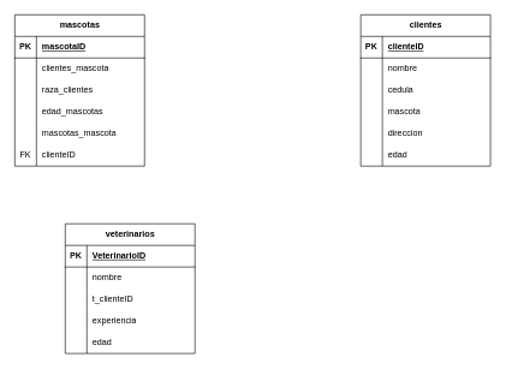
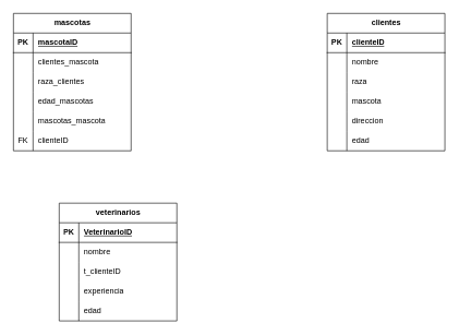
  <mxCell id="0" />
  <mxCell id="1" parent="0" />
  <mxCell id="2" value="mascotas" style="shape=table;startSize=30;container=1;collapsible=1;childLayout=tableLayout;fixedRows=1;rowLines=0;fontStyle=1;align=center;resizeLast=1;html=1;" vertex="1" parent="1"><mxGeometry x="20" y="20" width="180" height="210" as="geometry" /></mxCell>
  <mxCell id="3" value="" style="shape=tableRow;horizontal=0;startSize=0;swimlaneHead=0;swimlaneBody=0;fillColor=none;collapsible=0;dropTarget=0;points=[[0,0.5],[1,0.5]];portConstraint=eastwest;top=0;left=0;right=0;bottom=1;" vertex="1" parent="2"><mxGeometry y="30" width="180" height="30" as="geometry" /></mxCell>
  <mxCell id="4" value="PK" style="shape=partialRectangle;connectable=0;fillColor=none;top=0;left=0;bottom=0;right=0;fontStyle=1;overflow=hidden;whiteSpace=wrap;html=1;" vertex="1" parent="3"><mxGeometry width="30" height="30" as="geometry"><mxRectangle width="30" height="30" as="alternateBounds" /></mxGeometry></mxCell>
  <mxCell id="5" value="mascotaID" style="shape=partialRectangle;connectable=0;fillColor=none;top=0;left=0;bottom=0;right=0;align=left;spacingLeft=6;fontStyle=5;overflow=hidden;whiteSpace=wrap;html=1;" vertex="1" parent="3"><mxGeometry x="30" width="150" height="30" as="geometry"><mxRectangle width="150" height="30" as="alternateBounds" /></mxGeometry></mxCell>
  <mxCell id="6" value="" style="shape=tableRow;horizontal=0;startSize=0;swimlaneHead=0;swimlaneBody=0;fillColor=none;collapsible=0;dropTarget=0;points=[[0,0.5],[1,0.5]];portConstraint=eastwest;top=0;left=0;right=0;bottom=0;" vertex="1" parent="2"><mxGeometry y="60" width="180" height="30" as="geometry" /></mxCell>
  <mxCell id="7" value="" style="shape=partialRectangle;connectable=0;fillColor=none;top=0;left=0;bottom=0;right=0;editable=1;overflow=hidden;whiteSpace=wrap;html=1;" vertex="1" parent="6"><mxGeometry width="30" height="30" as="geometry"><mxRectangle width="30" height="30" as="alternateBounds" /></mxGeometry></mxCell>
  <mxCell id="8" value="clientes_mascota" style="shape=partialRectangle;connectable=0;fillColor=none;top=0;left=0;bottom=0;right=0;align=left;spacingLeft=6;overflow=hidden;whiteSpace=wrap;html=1;" vertex="1" parent="6"><mxGeometry x="30" width="150" height="30" as="geometry"><mxRectangle width="150" height="30" as="alternateBounds" /></mxGeometry></mxCell>
  <mxCell id="9" value="" style="shape=tableRow;horizontal=0;startSize=0;swimlaneHead=0;swimlaneBody=0;fillColor=none;collapsible=0;dropTarget=0;points=[[0,0.5],[1,0.5]];portConstraint=eastwest;top=0;left=0;right=0;bottom=0;" vertex="1" parent="2"><mxGeometry y="90" width="180" height="30" as="geometry" /></mxCell>
  <mxCell id="10" value="" style="shape=partialRectangle;connectable=0;fillColor=none;top=0;left=0;bottom=0;right=0;editable=1;overflow=hidden;whiteSpace=wrap;html=1;" vertex="1" parent="9"><mxGeometry width="30" height="30" as="geometry"><mxRectangle width="30" height="30" as="alternateBounds" /></mxGeometry></mxCell>
  <mxCell id="11" value="raza_clientes" style="shape=partialRectangle;connectable=0;fillColor=none;top=0;left=0;bottom=0;right=0;align=left;spacingLeft=6;overflow=hidden;whiteSpace=wrap;html=1;" vertex="1" parent="9"><mxGeometry x="30" width="150" height="30" as="geometry"><mxRectangle width="150" height="30" as="alternateBounds" /></mxGeometry></mxCell>
  <mxCell id="12" value="" style="shape=tableRow;horizontal=0;startSize=0;swimlaneHead=0;swimlaneBody=0;fillColor=none;collapsible=0;dropTarget=0;points=[[0,0.5],[1,0.5]];portConstraint=eastwest;top=0;left=0;right=0;bottom=0;" vertex="1" parent="2"><mxGeometry y="120" width="180" height="30" as="geometry" /></mxCell>
  <mxCell id="13" value="" style="shape=partialRectangle;connectable=0;fillColor=none;top=0;left=0;bottom=0;right=0;editable=1;overflow=hidden;whiteSpace=wrap;html=1;" vertex="1" parent="12"><mxGeometry width="30" height="30" as="geometry"><mxRectangle width="30" height="30" as="alternateBounds" /></mxGeometry></mxCell>
  <mxCell id="14" value="edad_mascotas" style="shape=partialRectangle;connectable=0;fillColor=none;top=0;left=0;bottom=0;right=0;align=left;spacingLeft=6;overflow=hidden;whiteSpace=wrap;html=1;" vertex="1" parent="12"><mxGeometry x="30" width="150" height="30" as="geometry"><mxRectangle width="150" height="30" as="alternateBounds" /></mxGeometry></mxCell>
  <mxCell id="15" style="shape=tableRow;horizontal=0;startSize=0;swimlaneHead=0;swimlaneBody=0;fillColor=none;collapsible=0;dropTarget=0;points=[[0,0.5],[1,0.5]];portConstraint=eastwest;top=0;left=0;right=0;bottom=0;" vertex="1" parent="2"><mxGeometry y="150" width="180" height="30" as="geometry" /></mxCell>
  <mxCell id="16" style="shape=partialRectangle;connectable=0;fillColor=none;top=0;left=0;bottom=0;right=0;editable=1;overflow=hidden;whiteSpace=wrap;html=1;" vertex="1" parent="15"><mxGeometry width="30" height="30" as="geometry"><mxRectangle width="30" height="30" as="alternateBounds" /></mxGeometry></mxCell>
  <mxCell id="17" value="mascotas_mascota" style="shape=partialRectangle;connectable=0;fillColor=none;top=0;left=0;bottom=0;right=0;align=left;spacingLeft=6;overflow=hidden;whiteSpace=wrap;html=1;" vertex="1" parent="15"><mxGeometry x="30" width="150" height="30" as="geometry"><mxRectangle width="150" height="30" as="alternateBounds" /></mxGeometry></mxCell>
  <mxCell id="18" style="shape=tableRow;horizontal=0;startSize=0;swimlaneHead=0;swimlaneBody=0;fillColor=none;collapsible=0;dropTarget=0;points=[[0,0.5],[1,0.5]];portConstraint=eastwest;top=0;left=0;right=0;bottom=0;" vertex="1" parent="2"><mxGeometry y="180" width="180" height="30" as="geometry" /></mxCell>
  <mxCell id="19" value="FK" style="shape=partialRectangle;connectable=0;fillColor=none;top=0;left=0;bottom=0;right=0;editable=1;overflow=hidden;whiteSpace=wrap;html=1;" vertex="1" parent="18"><mxGeometry width="30" height="30" as="geometry"><mxRectangle width="30" height="30" as="alternateBounds" /></mxGeometry></mxCell>
  <mxCell id="20" value="clienteID" style="shape=partialRectangle;connectable=0;fillColor=none;top=0;left=0;bottom=0;right=0;align=left;spacingLeft=6;overflow=hidden;whiteSpace=wrap;html=1;" vertex="1" parent="18"><mxGeometry x="30" width="150" height="30" as="geometry"><mxRectangle width="150" height="30" as="alternateBounds" /></mxGeometry></mxCell>
  <mxCell id="21" value="clientes" style="shape=table;startSize=30;container=1;collapsible=1;childLayout=tableLayout;fixedRows=1;rowLines=0;fontStyle=1;align=center;resizeLast=1;html=1;" vertex="1" parent="1"><mxGeometry x="500" y="20" width="180" height="210" as="geometry" /></mxCell>
  <mxCell id="22" value="" style="shape=tableRow;horizontal=0;startSize=0;swimlaneHead=0;swimlaneBody=0;fillColor=none;collapsible=0;dropTarget=0;points=[[0,0.5],[1,0.5]];portConstraint=eastwest;top=0;left=0;right=0;bottom=1;" vertex="1" parent="21"><mxGeometry y="30" width="180" height="30" as="geometry" /></mxCell>
  <mxCell id="23" value="PK" style="shape=partialRectangle;connectable=0;fillColor=none;top=0;left=0;bottom=0;right=0;fontStyle=1;overflow=hidden;whiteSpace=wrap;html=1;" vertex="1" parent="22"><mxGeometry width="30" height="30" as="geometry"><mxRectangle width="30" height="30" as="alternateBounds" /></mxGeometry></mxCell>
  <mxCell id="24" value="clienteID" style="shape=partialRectangle;connectable=0;fillColor=none;top=0;left=0;bottom=0;right=0;align=left;spacingLeft=6;fontStyle=5;overflow=hidden;whiteSpace=wrap;html=1;" vertex="1" parent="22"><mxGeometry x="30" width="150" height="30" as="geometry"><mxRectangle width="150" height="30" as="alternateBounds" /></mxGeometry></mxCell>
  <mxCell id="25" value="" style="shape=tableRow;horizontal=0;startSize=0;swimlaneHead=0;swimlaneBody=0;fillColor=none;collapsible=0;dropTarget=0;points=[[0,0.5],[1,0.5]];portConstraint=eastwest;top=0;left=0;right=0;bottom=0;" vertex="1" parent="21"><mxGeometry y="60" width="180" height="30" as="geometry" /></mxCell>
  <mxCell id="26" value="" style="shape=partialRectangle;connectable=0;fillColor=none;top=0;left=0;bottom=0;right=0;editable=1;overflow=hidden;whiteSpace=wrap;html=1;" vertex="1" parent="25"><mxGeometry width="30" height="30" as="geometry"><mxRectangle width="30" height="30" as="alternateBounds" /></mxGeometry></mxCell>
  <mxCell id="27" value="nombre" style="shape=partialRectangle;connectable=0;fillColor=none;top=0;left=0;bottom=0;right=0;align=left;spacingLeft=6;overflow=hidden;whiteSpace=wrap;html=1;" vertex="1" parent="25"><mxGeometry x="30" width="150" height="30" as="geometry"><mxRectangle width="150" height="30" as="alternateBounds" /></mxGeometry></mxCell>
  <mxCell id="28" value="" style="shape=tableRow;horizontal=0;startSize=0;swimlaneHead=0;swimlaneBody=0;fillColor=none;collapsible=0;dropTarget=0;points=[[0,0.5],[1,0.5]];portConstraint=eastwest;top=0;left=0;right=0;bottom=0;" vertex="1" parent="21"><mxGeometry y="90" width="180" height="30" as="geometry" /></mxCell>
  <mxCell id="29" value="" style="shape=partialRectangle;connectable=0;fillColor=none;top=0;left=0;bottom=0;right=0;editable=1;overflow=hidden;whiteSpace=wrap;html=1;" vertex="1" parent="28"><mxGeometry width="30" height="30" as="geometry"><mxRectangle width="30" height="30" as="alternateBounds" /></mxGeometry></mxCell>
- <mxCell id="30" value="cedula" style="shape=partialRectangle;connectable=0;fillColor=none;top=0;left=0;bottom=0;right=0;align=left;spacingLeft=6;overflow=hidden;whiteSpace=wrap;html=1;" vertex="1" parent="28"><mxGeometry x="30" width="150" height="30" as="geometry"><mxRectangle width="150" height="30" as="alternateBounds" /></mxGeometry></mxCell>
+ <mxCell id="30" value="raza" style="shape=partialRectangle;connectable=0;fillColor=none;top=0;left=0;bottom=0;right=0;align=left;spacingLeft=6;overflow=hidden;whiteSpace=wrap;html=1;" vertex="1" parent="28"><mxGeometry x="30" width="150" height="30" as="geometry"><mxRectangle width="150" height="30" as="alternateBounds" /></mxGeometry></mxCell>
  <mxCell id="31" value="" style="shape=tableRow;horizontal=0;startSize=0;swimlaneHead=0;swimlaneBody=0;fillColor=none;collapsible=0;dropTarget=0;points=[[0,0.5],[1,0.5]];portConstraint=eastwest;top=0;left=0;right=0;bottom=0;" vertex="1" parent="21"><mxGeometry y="120" width="180" height="30" as="geometry" /></mxCell>
  <mxCell id="32" value="" style="shape=partialRectangle;connectable=0;fillColor=none;top=0;left=0;bottom=0;right=0;editable=1;overflow=hidden;whiteSpace=wrap;html=1;" vertex="1" parent="31"><mxGeometry width="30" height="30" as="geometry"><mxRectangle width="30" height="30" as="alternateBounds" /></mxGeometry></mxCell>
  <mxCell id="33" value="mascota" style="shape=partialRectangle;connectable=0;fillColor=none;top=0;left=0;bottom=0;right=0;align=left;spacingLeft=6;overflow=hidden;whiteSpace=wrap;html=1;" vertex="1" parent="31"><mxGeometry x="30" width="150" height="30" as="geometry"><mxRectangle width="150" height="30" as="alternateBounds" /></mxGeometry></mxCell>
  <mxCell id="34" style="shape=tableRow;horizontal=0;startSize=0;swimlaneHead=0;swimlaneBody=0;fillColor=none;collapsible=0;dropTarget=0;points=[[0,0.5],[1,0.5]];portConstraint=eastwest;top=0;left=0;right=0;bottom=0;" vertex="1" parent="21"><mxGeometry y="150" width="180" height="30" as="geometry" /></mxCell>
  <mxCell id="35" style="shape=partialRectangle;connectable=0;fillColor=none;top=0;left=0;bottom=0;right=0;editable=1;overflow=hidden;whiteSpace=wrap;html=1;" vertex="1" parent="34"><mxGeometry width="30" height="30" as="geometry"><mxRectangle width="30" height="30" as="alternateBounds" /></mxGeometry></mxCell>
  <mxCell id="36" value="direccion" style="shape=partialRectangle;connectable=0;fillColor=none;top=0;left=0;bottom=0;right=0;align=left;spacingLeft=6;overflow=hidden;whiteSpace=wrap;html=1;" vertex="1" parent="34"><mxGeometry x="30" width="150" height="30" as="geometry"><mxRectangle width="150" height="30" as="alternateBounds" /></mxGeometry></mxCell>
  <mxCell id="37" style="shape=tableRow;horizontal=0;startSize=0;swimlaneHead=0;swimlaneBody=0;fillColor=none;collapsible=0;dropTarget=0;points=[[0,0.5],[1,0.5]];portConstraint=eastwest;top=0;left=0;right=0;bottom=0;" vertex="1" parent="21"><mxGeometry y="180" width="180" height="30" as="geometry" /></mxCell>
  <mxCell id="38" style="shape=partialRectangle;connectable=0;fillColor=none;top=0;left=0;bottom=0;right=0;editable=1;overflow=hidden;whiteSpace=wrap;html=1;" vertex="1" parent="37"><mxGeometry width="30" height="30" as="geometry"><mxRectangle width="30" height="30" as="alternateBounds" /></mxGeometry></mxCell>
  <mxCell id="39" value="edad" style="shape=partialRectangle;connectable=0;fillColor=none;top=0;left=0;bottom=0;right=0;align=left;spacingLeft=6;overflow=hidden;whiteSpace=wrap;html=1;" vertex="1" parent="37"><mxGeometry x="30" width="150" height="30" as="geometry"><mxRectangle width="150" height="30" as="alternateBounds" /></mxGeometry></mxCell>
  <mxCell id="40" value="veterinarios" style="shape=table;startSize=30;container=1;collapsible=1;childLayout=tableLayout;fixedRows=1;rowLines=0;fontStyle=1;align=center;resizeLast=1;html=1;" vertex="1" parent="1"><mxGeometry x="90" y="310" width="180" height="180" as="geometry" /></mxCell>
  <mxCell id="41" value="" style="shape=tableRow;horizontal=0;startSize=0;swimlaneHead=0;swimlaneBody=0;fillColor=none;collapsible=0;dropTarget=0;points=[[0,0.5],[1,0.5]];portConstraint=eastwest;top=0;left=0;right=0;bottom=1;" vertex="1" parent="40"><mxGeometry y="30" width="180" height="30" as="geometry" /></mxCell>
  <mxCell id="42" value="PK" style="shape=partialRectangle;connectable=0;fillColor=none;top=0;left=0;bottom=0;right=0;fontStyle=1;overflow=hidden;whiteSpace=wrap;html=1;" vertex="1" parent="41"><mxGeometry width="30" height="30" as="geometry"><mxRectangle width="30" height="30" as="alternateBounds" /></mxGeometry></mxCell>
  <mxCell id="43" value="VeterinarioID" style="shape=partialRectangle;connectable=0;fillColor=none;top=0;left=0;bottom=0;right=0;align=left;spacingLeft=6;fontStyle=5;overflow=hidden;whiteSpace=wrap;html=1;" vertex="1" parent="41"><mxGeometry x="30" width="150" height="30" as="geometry"><mxRectangle width="150" height="30" as="alternateBounds" /></mxGeometry></mxCell>
  <mxCell id="44" value="" style="shape=tableRow;horizontal=0;startSize=0;swimlaneHead=0;swimlaneBody=0;fillColor=none;collapsible=0;dropTarget=0;points=[[0,0.5],[1,0.5]];portConstraint=eastwest;top=0;left=0;right=0;bottom=0;" vertex="1" parent="40"><mxGeometry y="60" width="180" height="30" as="geometry" /></mxCell>
  <mxCell id="45" value="" style="shape=partialRectangle;connectable=0;fillColor=none;top=0;left=0;bottom=0;right=0;editable=1;overflow=hidden;whiteSpace=wrap;html=1;" vertex="1" parent="44"><mxGeometry width="30" height="30" as="geometry"><mxRectangle width="30" height="30" as="alternateBounds" /></mxGeometry></mxCell>
  <mxCell id="46" value="nombre" style="shape=partialRectangle;connectable=0;fillColor=none;top=0;left=0;bottom=0;right=0;align=left;spacingLeft=6;overflow=hidden;whiteSpace=wrap;html=1;" vertex="1" parent="44"><mxGeometry x="30" width="150" height="30" as="geometry"><mxRectangle width="150" height="30" as="alternateBounds" /></mxGeometry></mxCell>
  <mxCell id="47" value="" style="shape=tableRow;horizontal=0;startSize=0;swimlaneHead=0;swimlaneBody=0;fillColor=none;collapsible=0;dropTarget=0;points=[[0,0.5],[1,0.5]];portConstraint=eastwest;top=0;left=0;right=0;bottom=0;" vertex="1" parent="40"><mxGeometry y="90" width="180" height="30" as="geometry" /></mxCell>
  <mxCell id="48" value="" style="shape=partialRectangle;connectable=0;fillColor=none;top=0;left=0;bottom=0;right=0;editable=1;overflow=hidden;whiteSpace=wrap;html=1;" vertex="1" parent="47"><mxGeometry width="30" height="30" as="geometry"><mxRectangle width="30" height="30" as="alternateBounds" /></mxGeometry></mxCell>
  <mxCell id="49" value="t_clienteID" style="shape=partialRectangle;connectable=0;fillColor=none;top=0;left=0;bottom=0;right=0;align=left;spacingLeft=6;overflow=hidden;whiteSpace=wrap;html=1;" vertex="1" parent="47"><mxGeometry x="30" width="150" height="30" as="geometry"><mxRectangle width="150" height="30" as="alternateBounds" /></mxGeometry></mxCell>
  <mxCell id="50" value="" style="shape=tableRow;horizontal=0;startSize=0;swimlaneHead=0;swimlaneBody=0;fillColor=none;collapsible=0;dropTarget=0;points=[[0,0.5],[1,0.5]];portConstraint=eastwest;top=0;left=0;right=0;bottom=0;" vertex="1" parent="40"><mxGeometry y="120" width="180" height="30" as="geometry" /></mxCell>
  <mxCell id="51" value="" style="shape=partialRectangle;connectable=0;fillColor=none;top=0;left=0;bottom=0;right=0;editable=1;overflow=hidden;whiteSpace=wrap;html=1;" vertex="1" parent="50"><mxGeometry width="30" height="30" as="geometry"><mxRectangle width="30" height="30" as="alternateBounds" /></mxGeometry></mxCell>
  <mxCell id="52" value="experiencia" style="shape=partialRectangle;connectable=0;fillColor=none;top=0;left=0;bottom=0;right=0;align=left;spacingLeft=6;overflow=hidden;whiteSpace=wrap;html=1;" vertex="1" parent="50"><mxGeometry x="30" width="150" height="30" as="geometry"><mxRectangle width="150" height="30" as="alternateBounds" /></mxGeometry></mxCell>
  <mxCell id="53" style="shape=tableRow;horizontal=0;startSize=0;swimlaneHead=0;swimlaneBody=0;fillColor=none;collapsible=0;dropTarget=0;points=[[0,0.5],[1,0.5]];portConstraint=eastwest;top=0;left=0;right=0;bottom=0;" vertex="1" parent="40"><mxGeometry y="150" width="180" height="30" as="geometry" /></mxCell>
  <mxCell id="54" style="shape=partialRectangle;connectable=0;fillColor=none;top=0;left=0;bottom=0;right=0;editable=1;overflow=hidden;whiteSpace=wrap;html=1;" vertex="1" parent="53"><mxGeometry width="30" height="30" as="geometry"><mxRectangle width="30" height="30" as="alternateBounds" /></mxGeometry></mxCell>
  <mxCell id="55" value="edad" style="shape=partialRectangle;connectable=0;fillColor=none;top=0;left=0;bottom=0;right=0;align=left;spacingLeft=6;overflow=hidden;whiteSpace=wrap;html=1;" vertex="1" parent="53"><mxGeometry x="30" width="150" height="30" as="geometry"><mxRectangle width="150" height="30" as="alternateBounds" /></mxGeometry></mxCell>
